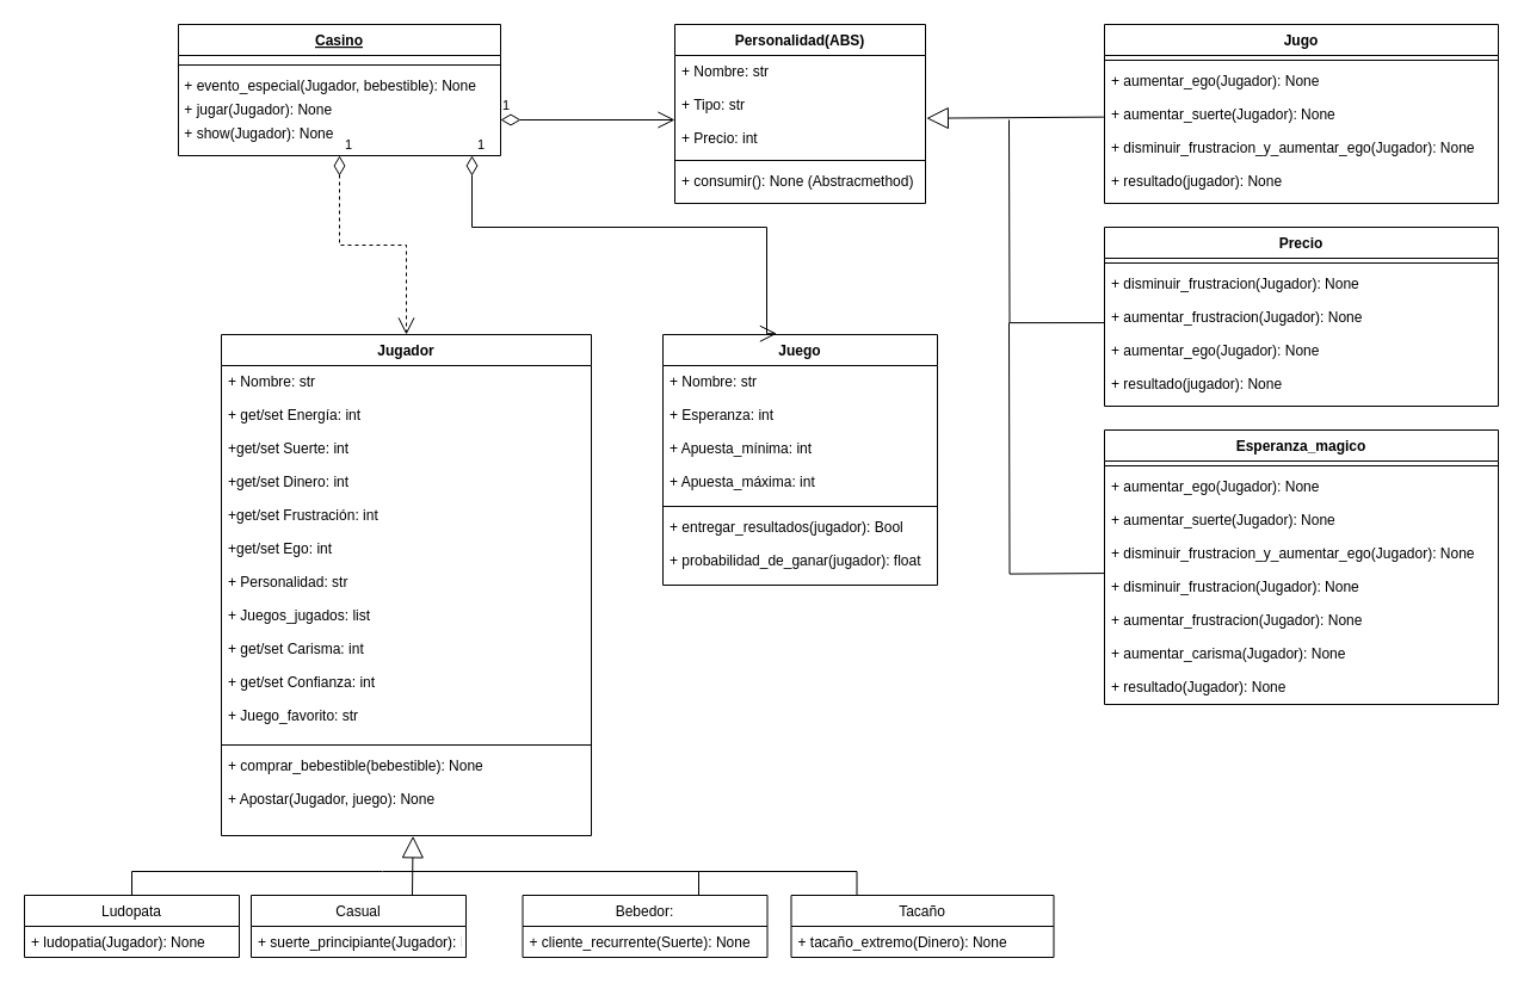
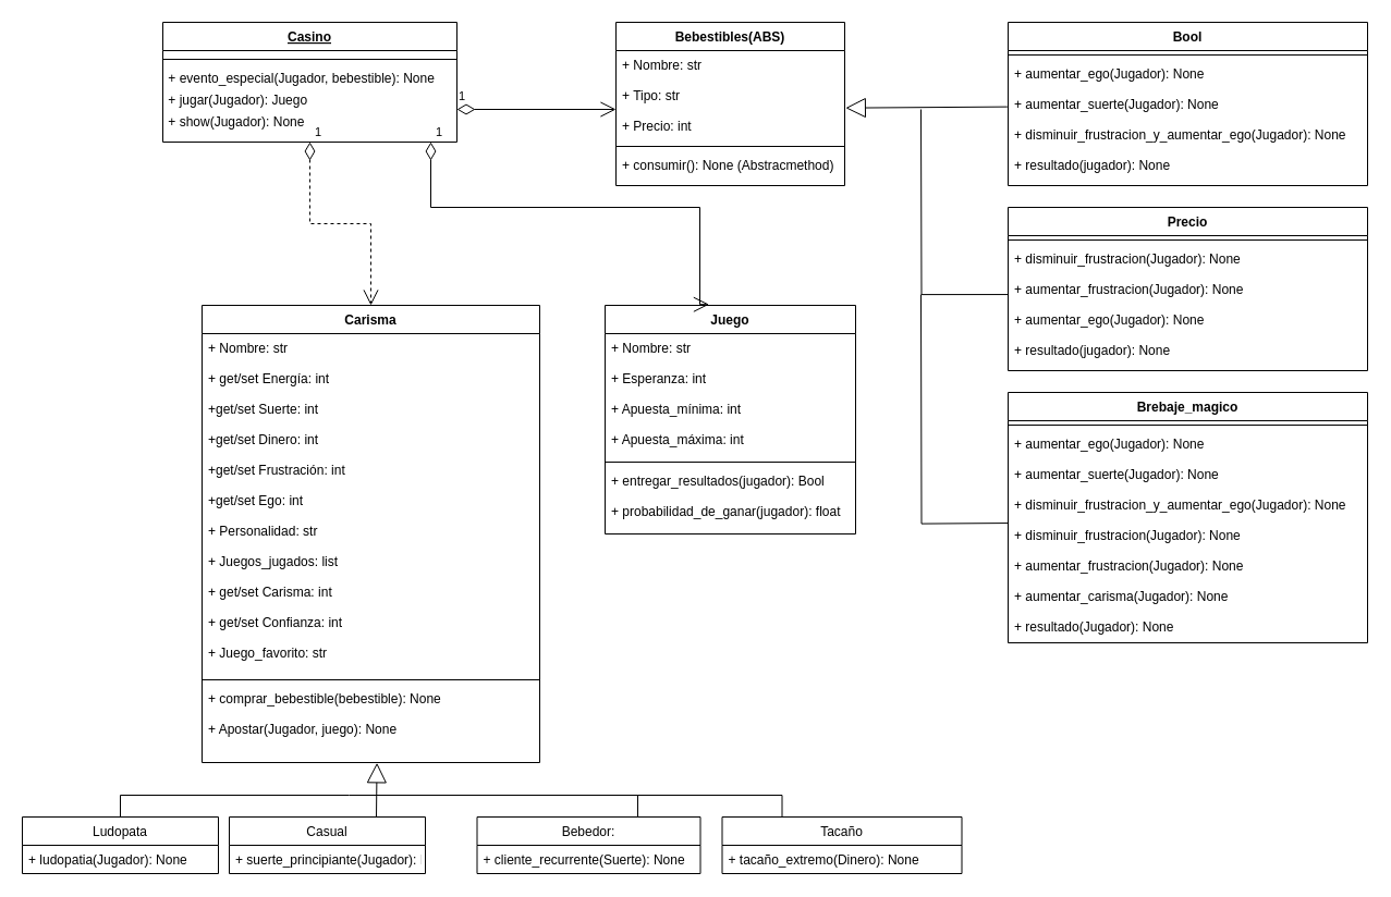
  <mxCell id="0" />
  <mxCell id="1" parent="0" />
  <mxCell id="2" value="Casino" style="swimlane;fontStyle=5;align=center;verticalAlign=top;childLayout=stackLayout;horizontal=1;startSize=26;horizontalStack=0;resizeParent=1;resizeLast=0;collapsible=1;marginBottom=0;rounded=0;shadow=0;strokeWidth=1;" parent="1" vertex="1"><mxGeometry x="149" y="20" width="270" height="110" as="geometry"><mxRectangle x="230" y="140" width="160" height="26" as="alternateBounds" /></mxGeometry></mxCell>
  <mxCell id="3" value="" style="line;html=1;strokeWidth=1;align=left;verticalAlign=middle;spacingTop=-1;spacingLeft=3;spacingRight=3;rotatable=0;labelPosition=right;points=[];portConstraint=eastwest;" parent="2" vertex="1"><mxGeometry y="26" width="270" height="16" as="geometry" /></mxCell>
  <mxCell id="4" value="&amp;nbsp;+ evento_especial(Jugador, bebestible): None&amp;nbsp;&amp;nbsp;" style="text;html=1;align=left;verticalAlign=middle;resizable=0;points=[];autosize=1;strokeColor=none;fillColor=none;" parent="2" vertex="1"><mxGeometry y="42" width="270" height="20" as="geometry" /></mxCell>
- <mxCell id="5" value="&amp;nbsp;+ jugar(Jugador): None&amp;nbsp;&lt;br&gt;" style="text;html=1;align=left;verticalAlign=middle;resizable=0;points=[];autosize=1;strokeColor=none;fillColor=none;" parent="2" vertex="1"><mxGeometry y="62" width="270" height="20" as="geometry" /></mxCell>
+ <mxCell id="5" value="&amp;nbsp;+ jugar(Jugador): Juego&amp;nbsp;&lt;br&gt;" style="text;html=1;align=left;verticalAlign=middle;resizable=0;points=[];autosize=1;strokeColor=none;fillColor=none;" parent="2" vertex="1"><mxGeometry y="62" width="270" height="20" as="geometry" /></mxCell>
  <mxCell id="6" value="&amp;nbsp;+ show(Jugador): None" style="text;html=1;align=left;verticalAlign=middle;resizable=0;points=[];autosize=1;strokeColor=none;fillColor=none;" vertex="1" parent="2"><mxGeometry y="82" width="270" height="20" as="geometry" /></mxCell>
- <mxCell id="7" value="Jugador" style="swimlane;fontStyle=1;align=center;verticalAlign=top;childLayout=stackLayout;horizontal=1;startSize=26;horizontalStack=0;resizeParent=1;resizeParentMax=0;resizeLast=0;collapsible=1;marginBottom=0;" parent="1" vertex="1"><mxGeometry x="185" y="280" width="310" height="420" as="geometry" /></mxCell>
+ <mxCell id="7" value="Carisma" style="swimlane;fontStyle=1;align=center;verticalAlign=top;childLayout=stackLayout;horizontal=1;startSize=26;horizontalStack=0;resizeParent=1;resizeParentMax=0;resizeLast=0;collapsible=1;marginBottom=0;" parent="1" vertex="1"><mxGeometry x="185" y="280" width="310" height="420" as="geometry" /></mxCell>
  <mxCell id="8" value="+ Nombre: str&#10;&#10;+ get/set Energía: int &#10;&#10;+get/set Suerte: int &#10;&#10;+get/set Dinero: int &#10;&#10;+get/set Frustración: int &#10;&#10;+get/set Ego: int &#10;&#10;+ Personalidad: str&#10;&#10;+ Juegos_jugados: list&#10;&#10;+ get/set Carisma: int &#10;&#10;+ get/set Confianza: int &#10;&#10;+ Juego_favorito: str " style="text;strokeColor=none;fillColor=none;align=left;verticalAlign=top;spacingLeft=4;spacingRight=4;overflow=hidden;rotatable=0;points=[[0,0.5],[1,0.5]];portConstraint=eastwest;" parent="7" vertex="1"><mxGeometry y="26" width="310" height="314" as="geometry" /></mxCell>
  <mxCell id="9" value="" style="line;strokeWidth=1;fillColor=none;align=left;verticalAlign=middle;spacingTop=-1;spacingLeft=3;spacingRight=3;rotatable=0;labelPosition=right;points=[];portConstraint=eastwest;" parent="7" vertex="1"><mxGeometry y="340" width="310" height="8" as="geometry" /></mxCell>
  <mxCell id="10" value="+ comprar_bebestible(bebestible): None&#10;&#10;+ Apostar(Jugador, juego): None " style="text;strokeColor=none;fillColor=none;align=left;verticalAlign=top;spacingLeft=4;spacingRight=4;overflow=hidden;rotatable=0;points=[[0,0.5],[1,0.5]];portConstraint=eastwest;" parent="7" vertex="1"><mxGeometry y="348" width="310" height="72" as="geometry" /></mxCell>
  <mxCell id="11" value="Juego" style="swimlane;fontStyle=1;align=center;verticalAlign=top;childLayout=stackLayout;horizontal=1;startSize=26;horizontalStack=0;resizeParent=1;resizeParentMax=0;resizeLast=0;collapsible=1;marginBottom=0;" parent="1" vertex="1"><mxGeometry x="555" y="280" width="230" height="210" as="geometry" /></mxCell>
  <mxCell id="12" value="+ Nombre: str&#10;&#10;+ Esperanza: int&#10;&#10;+ Apuesta_mínima: int&#10;&#10;+ Apuesta_máxima: int" style="text;strokeColor=none;fillColor=none;align=left;verticalAlign=top;spacingLeft=4;spacingRight=4;overflow=hidden;rotatable=0;points=[[0,0.5],[1,0.5]];portConstraint=eastwest;" parent="11" vertex="1"><mxGeometry y="26" width="230" height="114" as="geometry" /></mxCell>
  <mxCell id="13" value="" style="line;strokeWidth=1;fillColor=none;align=left;verticalAlign=middle;spacingTop=-1;spacingLeft=3;spacingRight=3;rotatable=0;labelPosition=right;points=[];portConstraint=eastwest;" parent="11" vertex="1"><mxGeometry y="140" width="230" height="8" as="geometry" /></mxCell>
  <mxCell id="14" value="+ entregar_resultados(jugador): Bool&#10;&#10;+ probabilidad_de_ganar(jugador): float&#10;&#10;" style="text;strokeColor=none;fillColor=none;align=left;verticalAlign=top;spacingLeft=4;spacingRight=4;overflow=hidden;rotatable=0;points=[[0,0.5],[1,0.5]];portConstraint=eastwest;" parent="11" vertex="1"><mxGeometry y="148" width="230" height="62" as="geometry" /></mxCell>
- <mxCell id="15" value="Personalidad(ABS)" style="swimlane;fontStyle=1;align=center;verticalAlign=top;childLayout=stackLayout;horizontal=1;startSize=26;horizontalStack=0;resizeParent=1;resizeParentMax=0;resizeLast=0;collapsible=1;marginBottom=0;" parent="1" vertex="1"><mxGeometry x="565" y="20" width="210" height="150" as="geometry" /></mxCell>
+ <mxCell id="15" value="Bebestibles(ABS)" style="swimlane;fontStyle=1;align=center;verticalAlign=top;childLayout=stackLayout;horizontal=1;startSize=26;horizontalStack=0;resizeParent=1;resizeParentMax=0;resizeLast=0;collapsible=1;marginBottom=0;" parent="1" vertex="1"><mxGeometry x="565" y="20" width="210" height="150" as="geometry" /></mxCell>
  <mxCell id="16" value="+ Nombre: str&#10;&#10;+ Tipo: str&#10;&#10;+ Precio: int" style="text;strokeColor=none;fillColor=none;align=left;verticalAlign=top;spacingLeft=4;spacingRight=4;overflow=hidden;rotatable=0;points=[[0,0.5],[1,0.5]];portConstraint=eastwest;" parent="15" vertex="1"><mxGeometry y="26" width="210" height="84" as="geometry" /></mxCell>
  <mxCell id="17" value="" style="line;strokeWidth=1;fillColor=none;align=left;verticalAlign=middle;spacingTop=-1;spacingLeft=3;spacingRight=3;rotatable=0;labelPosition=right;points=[];portConstraint=eastwest;" parent="15" vertex="1"><mxGeometry y="110" width="210" height="8" as="geometry" /></mxCell>
  <mxCell id="18" value="+ consumir(): None (Abstracmethod)&#10;" style="text;strokeColor=none;fillColor=none;align=left;verticalAlign=top;spacingLeft=4;spacingRight=4;overflow=hidden;rotatable=0;points=[[0,0.5],[1,0.5]];portConstraint=eastwest;" parent="15" vertex="1"><mxGeometry y="118" width="210" height="32" as="geometry" /></mxCell>
- <mxCell id="19" value="Jugo" style="swimlane;fontStyle=1;align=center;verticalAlign=top;childLayout=stackLayout;horizontal=1;startSize=26;horizontalStack=0;resizeParent=1;resizeParentMax=0;resizeLast=0;collapsible=1;marginBottom=0;" parent="1" vertex="1"><mxGeometry x="925" y="20" width="330" height="150" as="geometry" /></mxCell>
+ <mxCell id="19" value="Bool" style="swimlane;fontStyle=1;align=center;verticalAlign=top;childLayout=stackLayout;horizontal=1;startSize=26;horizontalStack=0;resizeParent=1;resizeParentMax=0;resizeLast=0;collapsible=1;marginBottom=0;" parent="1" vertex="1"><mxGeometry x="925" y="20" width="330" height="150" as="geometry" /></mxCell>
  <mxCell id="20" value="" style="line;strokeWidth=1;fillColor=none;align=left;verticalAlign=middle;spacingTop=-1;spacingLeft=3;spacingRight=3;rotatable=0;labelPosition=right;points=[];portConstraint=eastwest;" parent="19" vertex="1"><mxGeometry y="26" width="330" height="8" as="geometry" /></mxCell>
  <mxCell id="21" value="+ aumentar_ego(Jugador): None&#10;&#10;+ aumentar_suerte(Jugador): None&#10;&#10;+ disminuir_frustracion_y_aumentar_ego(Jugador): None&#10;&#10;+ resultado(jugador): None" style="text;strokeColor=none;fillColor=none;align=left;verticalAlign=top;spacingLeft=4;spacingRight=4;overflow=hidden;rotatable=0;points=[[0,0.5],[1,0.5]];portConstraint=eastwest;" parent="19" vertex="1"><mxGeometry y="34" width="330" height="116" as="geometry" /></mxCell>
  <mxCell id="22" value="Precio" style="swimlane;fontStyle=1;align=center;verticalAlign=top;childLayout=stackLayout;horizontal=1;startSize=26;horizontalStack=0;resizeParent=1;resizeParentMax=0;resizeLast=0;collapsible=1;marginBottom=0;" parent="1" vertex="1"><mxGeometry x="925" y="190" width="330" height="150" as="geometry" /></mxCell>
  <mxCell id="23" value="" style="line;strokeWidth=1;fillColor=none;align=left;verticalAlign=middle;spacingTop=-1;spacingLeft=3;spacingRight=3;rotatable=0;labelPosition=right;points=[];portConstraint=eastwest;" parent="22" vertex="1"><mxGeometry y="26" width="330" height="8" as="geometry" /></mxCell>
  <mxCell id="24" value="+ disminuir_frustracion(Jugador): None&#10;&#10;+ aumentar_frustracion(Jugador): None&#10;&#10;+ aumentar_ego(Jugador): None&#10;&#10;+ resultado(jugador): None" style="text;strokeColor=none;fillColor=none;align=left;verticalAlign=top;spacingLeft=4;spacingRight=4;overflow=hidden;rotatable=0;points=[[0,0.5],[1,0.5]];portConstraint=eastwest;" parent="22" vertex="1"><mxGeometry y="34" width="330" height="116" as="geometry" /></mxCell>
- <mxCell id="25" value="Esperanza_magico" style="swimlane;fontStyle=1;align=center;verticalAlign=top;childLayout=stackLayout;horizontal=1;startSize=26;horizontalStack=0;resizeParent=1;resizeParentMax=0;resizeLast=0;collapsible=1;marginBottom=0;" parent="1" vertex="1"><mxGeometry x="925" y="360" width="330" height="230" as="geometry" /></mxCell>
+ <mxCell id="25" value="Brebaje_magico" style="swimlane;fontStyle=1;align=center;verticalAlign=top;childLayout=stackLayout;horizontal=1;startSize=26;horizontalStack=0;resizeParent=1;resizeParentMax=0;resizeLast=0;collapsible=1;marginBottom=0;" parent="1" vertex="1"><mxGeometry x="925" y="360" width="330" height="230" as="geometry" /></mxCell>
  <mxCell id="26" value="" style="line;strokeWidth=1;fillColor=none;align=left;verticalAlign=middle;spacingTop=-1;spacingLeft=3;spacingRight=3;rotatable=0;labelPosition=right;points=[];portConstraint=eastwest;" parent="25" vertex="1"><mxGeometry y="26" width="330" height="8" as="geometry" /></mxCell>
  <mxCell id="27" value="+ aumentar_ego(Jugador): None&#10;&#10;+ aumentar_suerte(Jugador): None&#10;&#10;+ disminuir_frustracion_y_aumentar_ego(Jugador): None&#10;&#10;+ disminuir_frustracion(Jugador): None&#10;&#10;+ aumentar_frustracion(Jugador): None&#10;&#10;+ aumentar_carisma(Jugador): None&#10;&#10;+ resultado(Jugador): None" style="text;strokeColor=none;fillColor=none;align=left;verticalAlign=top;spacingLeft=4;spacingRight=4;overflow=hidden;rotatable=0;points=[[0,0.5],[1,0.5]];portConstraint=eastwest;" parent="25" vertex="1"><mxGeometry y="34" width="330" height="196" as="geometry" /></mxCell>
  <mxCell id="28" value="Ludopata" style="swimlane;fontStyle=0;childLayout=stackLayout;horizontal=1;startSize=26;fillColor=none;horizontalStack=0;resizeParent=1;resizeParentMax=0;resizeLast=0;collapsible=1;marginBottom=0;" parent="1" vertex="1"><mxGeometry x="20" y="750" width="180" height="52" as="geometry" /></mxCell>
  <mxCell id="29" value="+ ludopatia(Jugador): None" style="text;strokeColor=none;fillColor=none;align=left;verticalAlign=top;spacingLeft=4;spacingRight=4;overflow=hidden;rotatable=0;points=[[0,0.5],[1,0.5]];portConstraint=eastwest;" parent="28" vertex="1"><mxGeometry y="26" width="180" height="26" as="geometry" /></mxCell>
  <mxCell id="30" value="Tacaño" style="swimlane;fontStyle=0;childLayout=stackLayout;horizontal=1;startSize=26;fillColor=none;horizontalStack=0;resizeParent=1;resizeParentMax=0;resizeLast=0;collapsible=1;marginBottom=0;" parent="1" vertex="1"><mxGeometry x="662.5" y="750" width="220" height="52" as="geometry" /></mxCell>
  <mxCell id="31" value="+ tacaño_extremo(Dinero): None" style="text;strokeColor=none;fillColor=none;align=left;verticalAlign=top;spacingLeft=4;spacingRight=4;overflow=hidden;rotatable=0;points=[[0,0.5],[1,0.5]];portConstraint=eastwest;" parent="30" vertex="1"><mxGeometry y="26" width="220" height="26" as="geometry" /></mxCell>
  <mxCell id="32" value="Bebedor:" style="swimlane;fontStyle=0;childLayout=stackLayout;horizontal=1;startSize=26;fillColor=none;horizontalStack=0;resizeParent=1;resizeParentMax=0;resizeLast=0;collapsible=1;marginBottom=0;" parent="1" vertex="1"><mxGeometry x="437.5" y="750" width="205" height="52" as="geometry" /></mxCell>
  <mxCell id="33" value="+ cliente_recurrente(Suerte): None" style="text;strokeColor=none;fillColor=none;align=left;verticalAlign=top;spacingLeft=4;spacingRight=4;overflow=hidden;rotatable=0;points=[[0,0.5],[1,0.5]];portConstraint=eastwest;" parent="32" vertex="1"><mxGeometry y="26" width="205" height="26" as="geometry" /></mxCell>
  <mxCell id="34" value="Casual" style="swimlane;fontStyle=0;childLayout=stackLayout;horizontal=1;startSize=26;fillColor=none;horizontalStack=0;resizeParent=1;resizeParentMax=0;resizeLast=0;collapsible=1;marginBottom=0;" parent="1" vertex="1"><mxGeometry x="210" y="750" width="180" height="52" as="geometry" /></mxCell>
  <mxCell id="35" value="+ suerte_principiante(Jugador): None" style="text;strokeColor=none;fillColor=none;align=left;verticalAlign=top;spacingLeft=4;spacingRight=4;overflow=hidden;rotatable=0;points=[[0,0.5],[1,0.5]];portConstraint=eastwest;" parent="34" vertex="1"><mxGeometry y="26" width="180" height="26" as="geometry" /></mxCell>
  <mxCell id="36" value="" style="endArrow=block;endSize=16;endFill=0;html=1;rounded=0;exitX=-0.002;exitY=0.376;exitDx=0;exitDy=0;exitPerimeter=0;entryX=1.004;entryY=0.627;entryDx=0;entryDy=0;entryPerimeter=0;" parent="1" source="21" target="16" edge="1"><mxGeometry width="160" relative="1" as="geometry"><mxPoint x="795" y="120" as="sourcePoint" /><mxPoint x="795" y="210" as="targetPoint" /></mxGeometry></mxCell>
  <mxCell id="37" value="" style="endArrow=none;html=1;edgeStyle=orthogonalEdgeStyle;rounded=0;exitX=0;exitY=0.397;exitDx=0;exitDy=0;exitPerimeter=0;" parent="1" source="24" edge="1"><mxGeometry relative="1" as="geometry"><mxPoint x="765" y="370" as="sourcePoint" /><mxPoint x="845" y="100" as="targetPoint" /></mxGeometry></mxCell>
  <mxCell id="38" value="" style="endArrow=none;html=1;edgeStyle=orthogonalEdgeStyle;rounded=0;exitX=0;exitY=0.397;exitDx=0;exitDy=0;exitPerimeter=0;" parent="1" edge="1"><mxGeometry relative="1" as="geometry"><mxPoint x="925" y="480.052" as="sourcePoint" /><mxPoint x="845" y="270" as="targetPoint" /></mxGeometry></mxCell>
  <mxCell id="39" value="" style="endArrow=block;endSize=16;endFill=0;html=1;rounded=0;exitX=0.75;exitY=0;exitDx=0;exitDy=0;entryX=0.518;entryY=1.004;entryDx=0;entryDy=0;entryPerimeter=0;" parent="1" source="34" target="10" edge="1"><mxGeometry width="160" relative="1" as="geometry"><mxPoint x="45" y="550" as="sourcePoint" /><mxPoint x="205" y="550" as="targetPoint" /></mxGeometry></mxCell>
  <mxCell id="40" value="" style="endArrow=none;html=1;edgeStyle=orthogonalEdgeStyle;rounded=0;exitX=0.5;exitY=0;exitDx=0;exitDy=0;" parent="1" source="28" edge="1"><mxGeometry relative="1" as="geometry"><mxPoint x="160" y="610.022" as="sourcePoint" /><mxPoint x="320" y="730" as="targetPoint" /><Array as="points"><mxPoint x="110" y="730" /></Array></mxGeometry></mxCell>
  <mxCell id="41" value="" style="endArrow=none;html=1;edgeStyle=orthogonalEdgeStyle;rounded=0;exitX=0.5;exitY=0;exitDx=0;exitDy=0;" parent="1" edge="1"><mxGeometry relative="1" as="geometry"><mxPoint x="450" y="750" as="sourcePoint" /><mxPoint x="320" y="730" as="targetPoint" /><Array as="points"><mxPoint x="585" y="750" /><mxPoint x="585" y="730" /></Array></mxGeometry></mxCell>
  <mxCell id="42" value="" style="endArrow=none;html=1;edgeStyle=orthogonalEdgeStyle;rounded=0;exitX=0.5;exitY=0;exitDx=0;exitDy=0;" parent="1" edge="1"><mxGeometry relative="1" as="geometry"><mxPoint x="717.5" y="750" as="sourcePoint" /><mxPoint x="585" y="750" as="targetPoint" /><Array as="points"><mxPoint x="718" y="730" /><mxPoint x="585" y="730" /><mxPoint x="585" y="740" /></Array></mxGeometry></mxCell>
  <mxCell id="43" value="1" style="endArrow=open;html=1;endSize=12;startArrow=diamondThin;startSize=14;startFill=0;edgeStyle=orthogonalEdgeStyle;align=left;verticalAlign=bottom;rounded=0;exitX=0.5;exitY=1;exitDx=0;exitDy=0;entryX=0.5;entryY=0;entryDx=0;entryDy=0;dashed=1;" parent="1" source="2" edge="1" target="7"><mxGeometry x="-1" y="3" relative="1" as="geometry"><mxPoint x="251" y="370" as="sourcePoint" /><mxPoint x="340" y="250" as="targetPoint" /></mxGeometry></mxCell>
  <mxCell id="44" value="1" style="endArrow=open;html=1;endSize=12;startArrow=diamondThin;startSize=14;startFill=0;edgeStyle=orthogonalEdgeStyle;align=left;verticalAlign=bottom;rounded=0;" parent="1" edge="1"><mxGeometry x="-1" y="3" relative="1" as="geometry"><mxPoint x="419" y="100" as="sourcePoint" /><mxPoint x="565" y="100" as="targetPoint" /></mxGeometry></mxCell>
  <mxCell id="45" value="1" style="endArrow=open;html=1;endSize=12;startArrow=diamondThin;startSize=14;startFill=0;edgeStyle=orthogonalEdgeStyle;align=left;verticalAlign=bottom;rounded=0;entryX=0.415;entryY=-0.004;entryDx=0;entryDy=0;entryPerimeter=0;" parent="1" target="11" edge="1"><mxGeometry x="-1" y="3" relative="1" as="geometry"><mxPoint x="395" y="130" as="sourcePoint" /><mxPoint x="715" y="190" as="targetPoint" /><Array as="points"><mxPoint x="642" y="190" /></Array></mxGeometry></mxCell>
